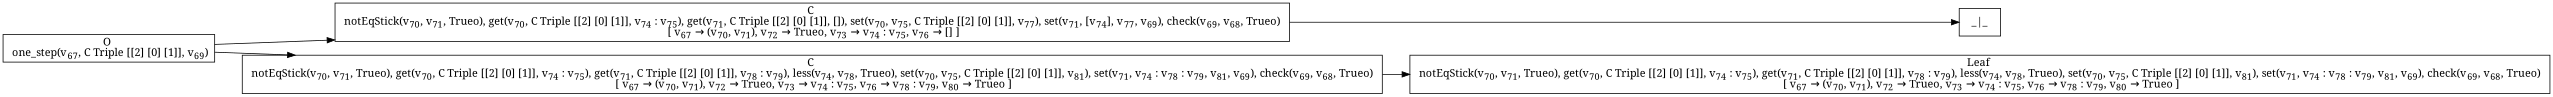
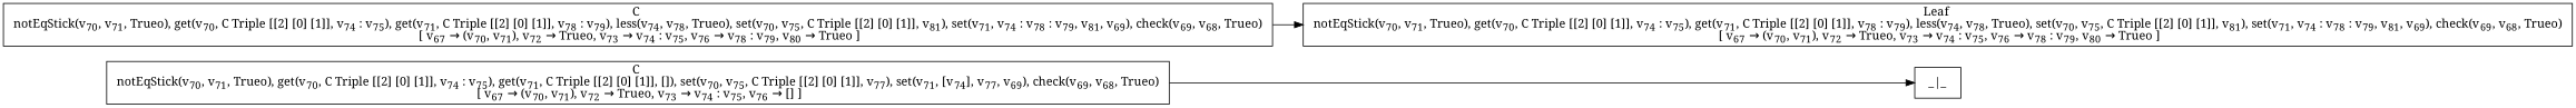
  digraph {
    rankdir=LR
    fontname="Noto Serif"
    node [fillcolor=white shape=box style=filled fontname="Noto Serif"]
    edge [fontname="Noto Serif"]
-   n1 [label=<O <BR/> one_step(v<SUB>67</SUB>, C Triple [[2] [0] [1]], v<SUB>69</SUB>)>]
    n2 [label=<C <BR/> notEqStick(v<SUB>70</SUB>, v<SUB>71</SUB>, Trueo), get(v<SUB>70</SUB>, C Triple [[2] [0] [1]], v<SUB>74</SUB> : v<SUB>75</SUB>), get(v<SUB>71</SUB>, C Triple [[2] [0] [1]], []), set(v<SUB>70</SUB>, v<SUB>75</SUB>, C Triple [[2] [0] [1]], v<SUB>77</SUB>), set(v<SUB>71</SUB>, [v<SUB>74</SUB>], v<SUB>77</SUB>, v<SUB>69</SUB>), check(v<SUB>69</SUB>, v<SUB>68</SUB>, Trueo) <BR/>  [ v<SUB>67</SUB> &rarr; (v<SUB>70</SUB>, v<SUB>71</SUB>), v<SUB>72</SUB> &rarr; Trueo, v<SUB>73</SUB> &rarr; v<SUB>74</SUB> : v<SUB>75</SUB>, v<SUB>76</SUB> &rarr; [] ] >]
    n3 [label=<C <BR/> notEqStick(v<SUB>70</SUB>, v<SUB>71</SUB>, Trueo), get(v<SUB>70</SUB>, C Triple [[2] [0] [1]], v<SUB>74</SUB> : v<SUB>75</SUB>), get(v<SUB>71</SUB>, C Triple [[2] [0] [1]], v<SUB>78</SUB> : v<SUB>79</SUB>), less(v<SUB>74</SUB>, v<SUB>78</SUB>, Trueo), set(v<SUB>70</SUB>, v<SUB>75</SUB>, C Triple [[2] [0] [1]], v<SUB>81</SUB>), set(v<SUB>71</SUB>, v<SUB>74</SUB> : v<SUB>78</SUB> : v<SUB>79</SUB>, v<SUB>81</SUB>, v<SUB>69</SUB>), check(v<SUB>69</SUB>, v<SUB>68</SUB>, Trueo) <BR/>  [ v<SUB>67</SUB> &rarr; (v<SUB>70</SUB>, v<SUB>71</SUB>), v<SUB>72</SUB> &rarr; Trueo, v<SUB>73</SUB> &rarr; v<SUB>74</SUB> : v<SUB>75</SUB>, v<SUB>76</SUB> &rarr; v<SUB>78</SUB> : v<SUB>79</SUB>, v<SUB>80</SUB> &rarr; Trueo ] >]
    n4 [label=<_|_>]
    n5 [label=<Leaf <BR/> notEqStick(v<SUB>70</SUB>, v<SUB>71</SUB>, Trueo), get(v<SUB>70</SUB>, C Triple [[2] [0] [1]], v<SUB>74</SUB> : v<SUB>75</SUB>), get(v<SUB>71</SUB>, C Triple [[2] [0] [1]], v<SUB>78</SUB> : v<SUB>79</SUB>), less(v<SUB>74</SUB>, v<SUB>78</SUB>, Trueo), set(v<SUB>70</SUB>, v<SUB>75</SUB>, C Triple [[2] [0] [1]], v<SUB>81</SUB>), set(v<SUB>71</SUB>, v<SUB>74</SUB> : v<SUB>78</SUB> : v<SUB>79</SUB>, v<SUB>81</SUB>, v<SUB>69</SUB>), check(v<SUB>69</SUB>, v<SUB>68</SUB>, Trueo) <BR/>  [ v<SUB>67</SUB> &rarr; (v<SUB>70</SUB>, v<SUB>71</SUB>), v<SUB>72</SUB> &rarr; Trueo, v<SUB>73</SUB> &rarr; v<SUB>74</SUB> : v<SUB>75</SUB>, v<SUB>76</SUB> &rarr; v<SUB>78</SUB> : v<SUB>79</SUB>, v<SUB>80</SUB> &rarr; Trueo ] >]
-   n1 -> n2
-   n1 -> n3
    n2 -> n4
    n3 -> n5
  }
